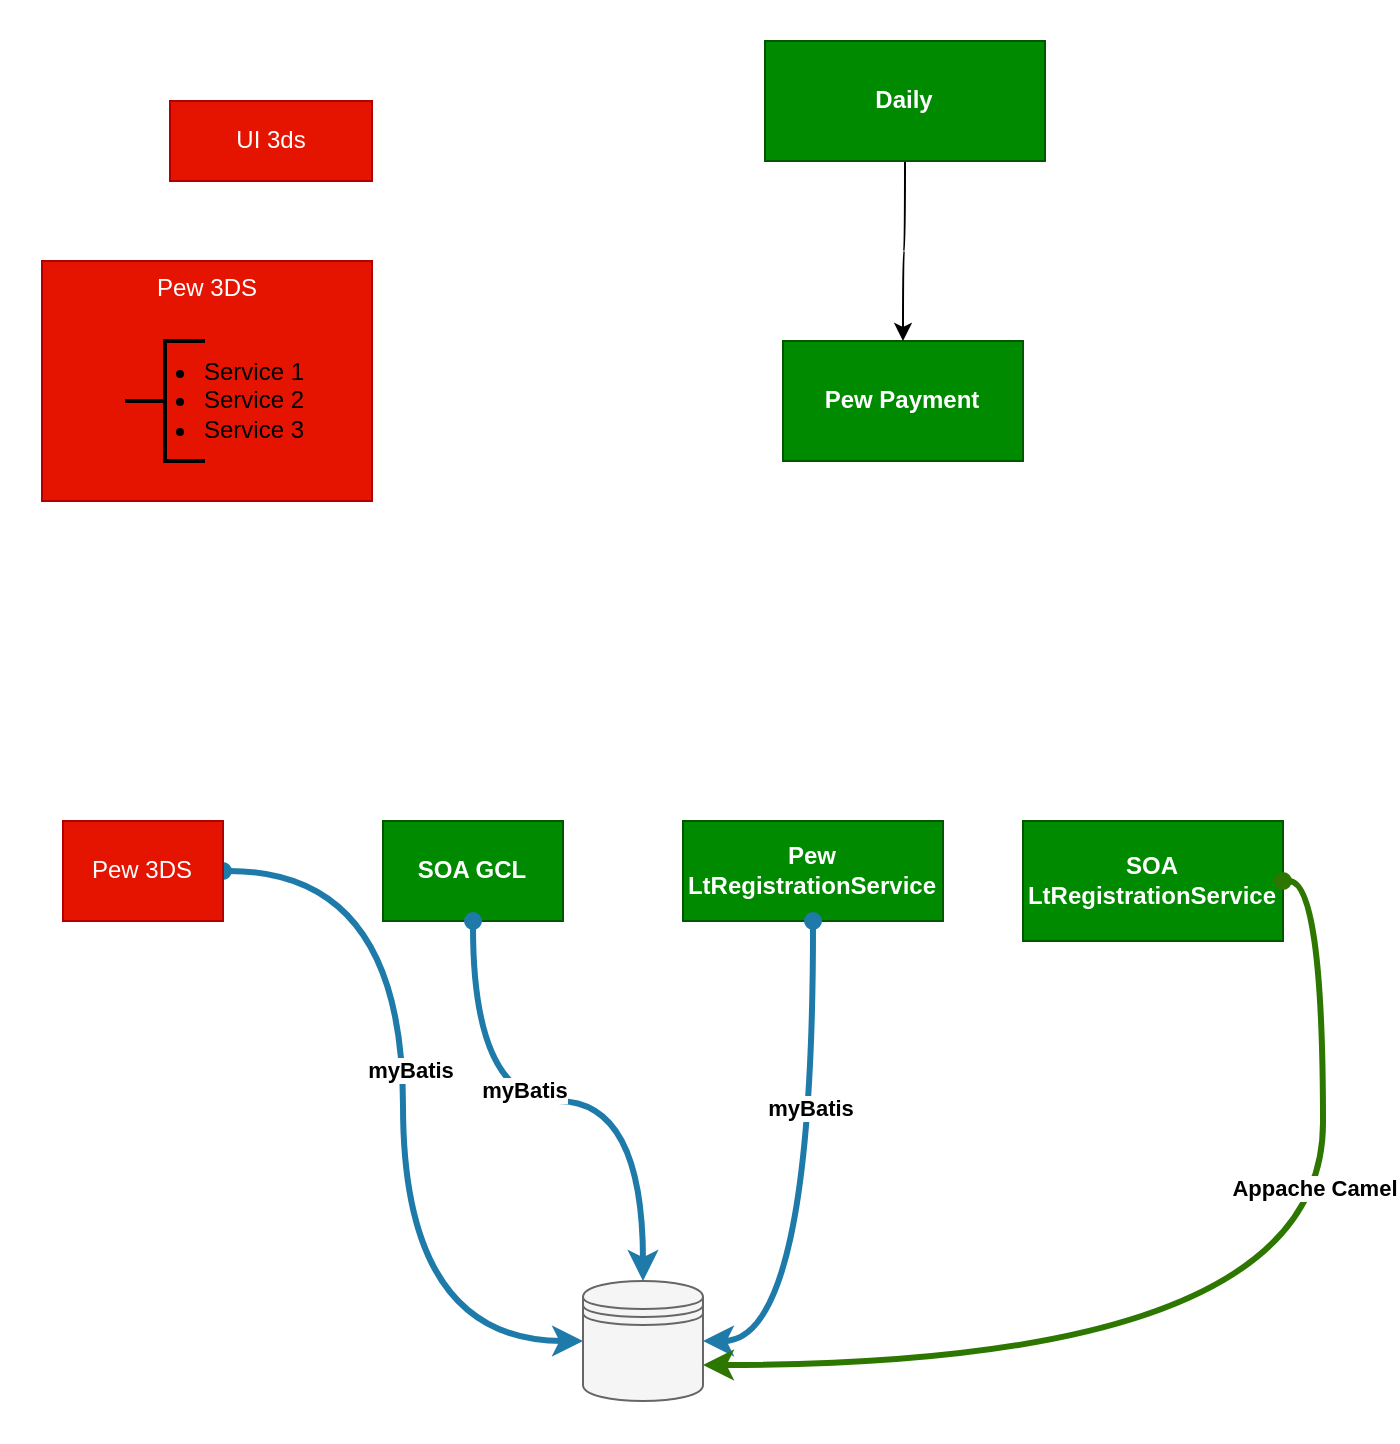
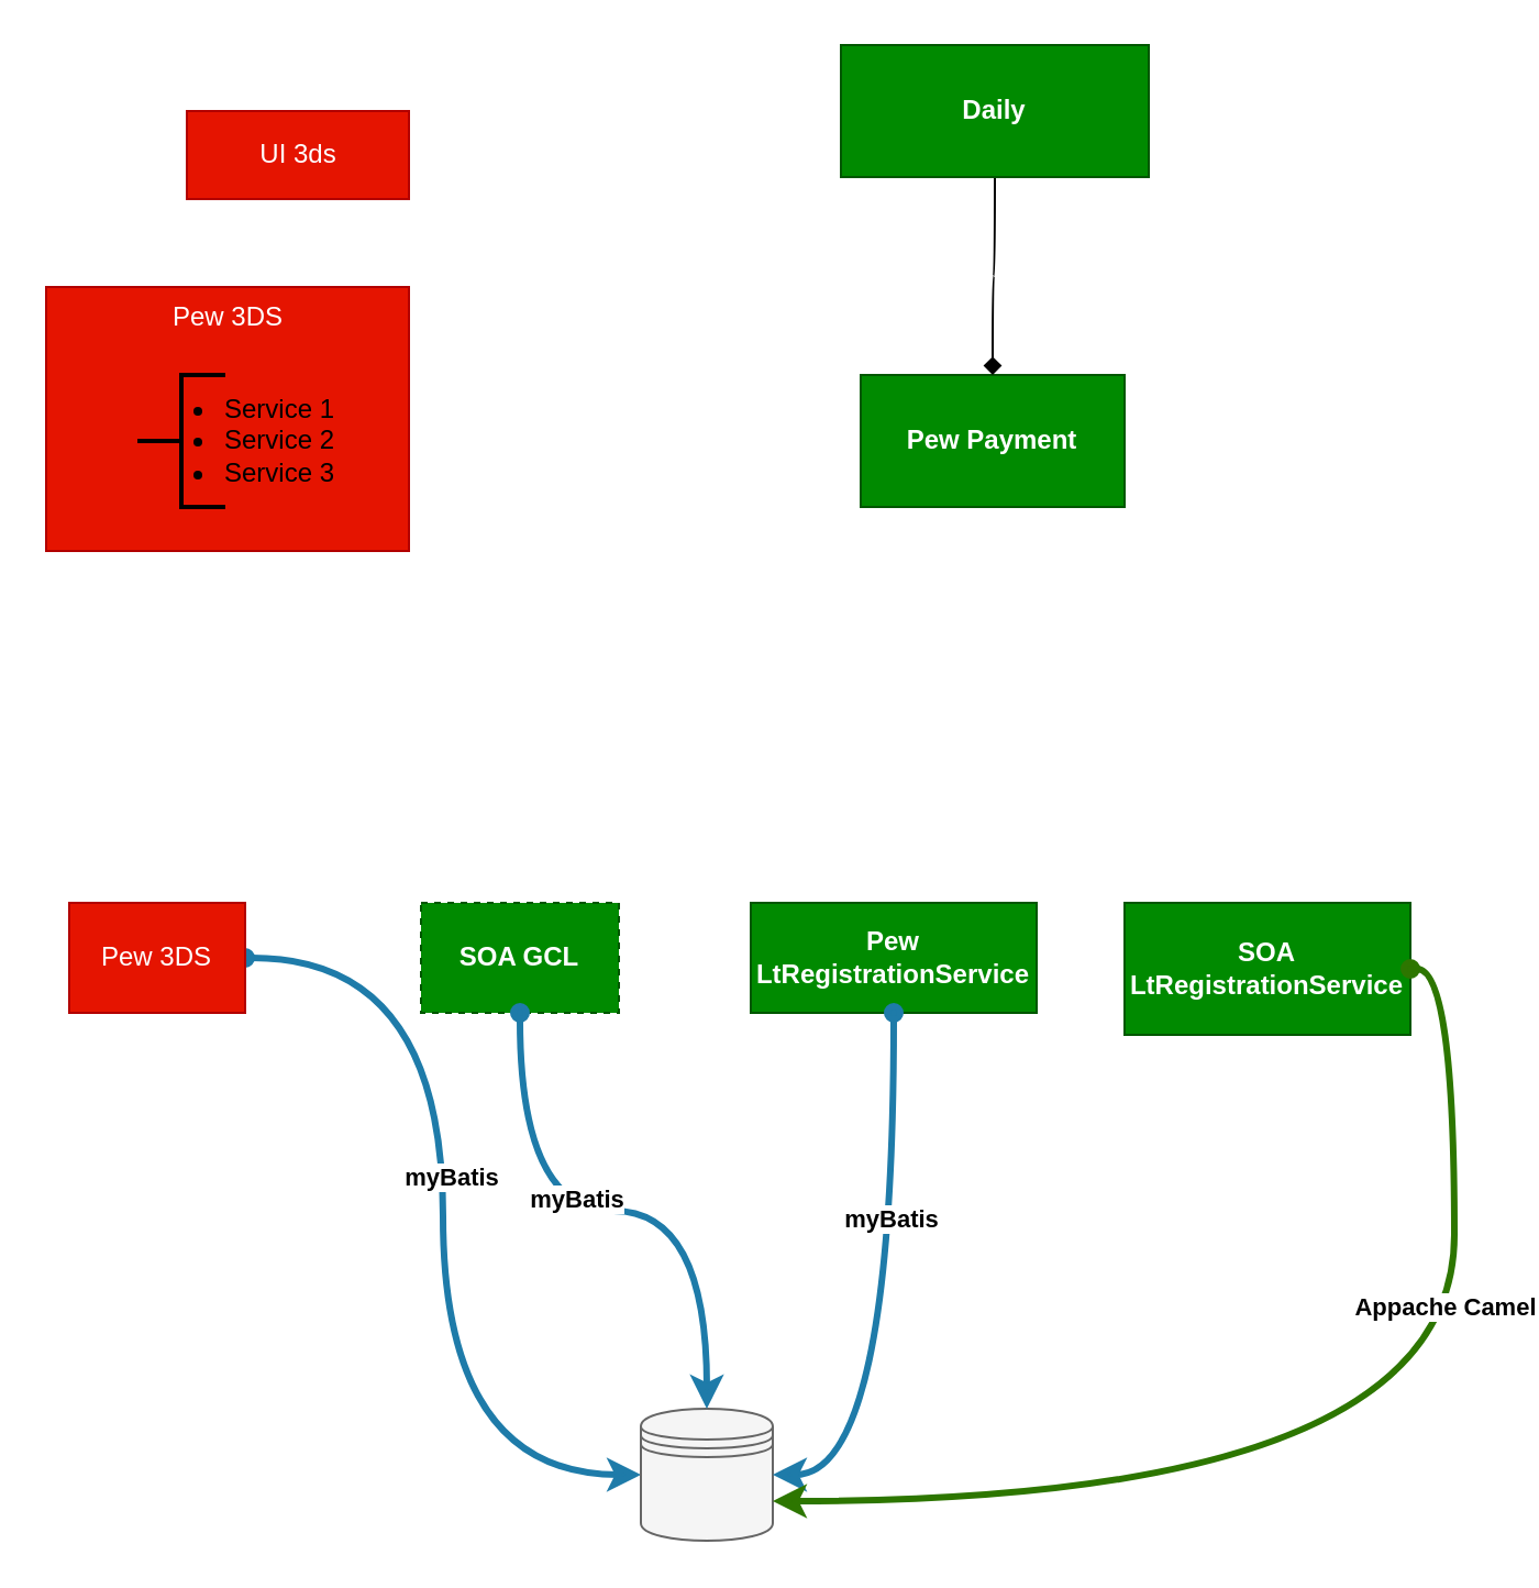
  <mxCell id="0" />
  <mxCell id="1" parent="0" />
  <mxCell id="2" style="edgeStyle=orthogonalEdgeStyle;orthogonalLoop=1;jettySize=auto;html=1;entryX=0;entryY=0.5;entryDx=0;entryDy=0;strokeColor=#1e7ba9;strokeWidth=3;curved=1;startArrow=oval;startFill=1;" edge="1" parent="1" source="3" target="4"><mxGeometry relative="1" as="geometry" /></mxCell>
  <mxCell id="3" value="Pew 3DS" style="rounded=0;whiteSpace=wrap;html=1;fillColor=#e51400;strokeColor=#B20000;fontColor=#ffffff;" vertex="1" parent="1"><mxGeometry x="31" y="410" width="80" height="50" as="geometry" /></mxCell>
  <mxCell id="4" value="" style="shape=datastore;whiteSpace=wrap;html=1;fillColor=#f5f5f5;fontColor=#333333;strokeColor=#666666;" vertex="1" parent="1"><mxGeometry x="291" y="640" width="60" height="60" as="geometry" /></mxCell>
- <mxCell id="5" value="SOA GCL" style="rounded=0;whiteSpace=wrap;html=1;fillColor=#008a00;strokeColor=#005700;fontColor=#ffffff;fontStyle=1" vertex="1" parent="1"><mxGeometry x="191" y="410" width="90" height="50" as="geometry" /></mxCell>
+ <mxCell id="5" value="SOA GCL" style="rounded=0;whiteSpace=wrap;html=1;fillColor=#008a00;strokeColor=#005700;fontColor=#ffffff;fontStyle=1;dashed=1;" vertex="1" parent="1"><mxGeometry x="191" y="410" width="90" height="50" as="geometry" /></mxCell>
  <mxCell id="6" value="Pew LtRegistrationService" style="rounded=0;whiteSpace=wrap;html=1;fillColor=#008a00;strokeColor=#005700;fontColor=#ffffff;fontStyle=1" vertex="1" parent="1"><mxGeometry x="341" y="410" width="130" height="50" as="geometry" /></mxCell>
  <mxCell id="7" value="SOA LtRegistrationService" style="rounded=0;whiteSpace=wrap;html=1;fillColor=#008a00;strokeColor=#005700;fontColor=#ffffff;fontStyle=1" vertex="1" parent="1"><mxGeometry x="511" y="410" width="130" height="60" as="geometry" /></mxCell>
  <mxCell id="8" style="edgeStyle=orthogonalEdgeStyle;orthogonalLoop=1;jettySize=auto;html=1;entryX=0.5;entryY=0;entryDx=0;entryDy=0;strokeColor=#1e7ba9;strokeWidth=3;curved=1;startArrow=oval;startFill=1;exitX=0.5;exitY=1;exitDx=0;exitDy=0;" edge="1" parent="1" source="5" target="4"><mxGeometry relative="1" as="geometry"><mxPoint x="81" y="395" as="sourcePoint" /><mxPoint x="205" y="580" as="targetPoint" /></mxGeometry></mxCell>
  <mxCell id="9" style="edgeStyle=orthogonalEdgeStyle;orthogonalLoop=1;jettySize=auto;html=1;entryX=1;entryY=0.5;entryDx=0;entryDy=0;strokeColor=#1e7ba9;strokeWidth=3;curved=1;startArrow=oval;startFill=1;" edge="1" parent="1" source="6" target="4"><mxGeometry relative="1" as="geometry"><mxPoint x="91" y="405" as="sourcePoint" /><mxPoint x="215" y="590" as="targetPoint" /></mxGeometry></mxCell>
  <mxCell id="10" value="myBatis" style="edgeLabel;html=1;align=center;verticalAlign=middle;resizable=0;points=[];fontStyle=1" vertex="1" connectable="0" parent="9"><mxGeometry x="-0.296" y="-2" relative="1" as="geometry"><mxPoint as="offset" /></mxGeometry></mxCell>
  <mxCell id="11" style="edgeStyle=orthogonalEdgeStyle;orthogonalLoop=1;jettySize=auto;html=1;strokeColor=#2D7600;strokeWidth=3;curved=1;startArrow=oval;startFill=1;exitX=1;exitY=0.5;exitDx=0;exitDy=0;entryX=1;entryY=0.7;entryDx=0;entryDy=0;fillColor=#60a917;" edge="1" parent="1" source="7" target="4"><mxGeometry relative="1" as="geometry"><mxPoint x="91" y="405" as="sourcePoint" /><mxPoint x="201" y="600" as="targetPoint" /></mxGeometry></mxCell>
  <mxCell id="12" value="Appache Camel" style="edgeLabel;html=1;align=center;verticalAlign=middle;resizable=0;points=[];fontStyle=1" vertex="1" connectable="0" parent="11"><mxGeometry x="-0.394" y="-5" relative="1" as="geometry"><mxPoint as="offset" /></mxGeometry></mxCell>
  <mxCell id="13" value="Pew 3DS" style="rounded=0;whiteSpace=wrap;html=1;fillColor=#e51400;fontColor=#ffffff;strokeColor=#B20000;verticalAlign=top;" vertex="1" parent="1"><mxGeometry x="20.5" y="130" width="165" height="120" as="geometry" /></mxCell>
  <mxCell id="14" value="&lt;b&gt;Pew Payment&lt;/b&gt;" style="rounded=0;whiteSpace=wrap;html=1;fillColor=#008a00;fontColor=#ffffff;strokeColor=#005700;" vertex="1" parent="1"><mxGeometry x="391" y="170" width="120" height="60" as="geometry" /></mxCell>
  <mxCell id="15" value="myBatis" style="edgeLabel;html=1;align=center;verticalAlign=middle;resizable=0;points=[];fontStyle=1" vertex="1" connectable="0" parent="1"><mxGeometry x="414" y="563" as="geometry"><mxPoint x="-153" y="-19" as="offset" /></mxGeometry></mxCell>
  <mxCell id="16" value="myBatis" style="edgeLabel;html=1;align=center;verticalAlign=middle;resizable=0;points=[];fontStyle=1" vertex="1" connectable="0" parent="1"><mxGeometry x="424" y="573" as="geometry"><mxPoint x="-220" y="-39" as="offset" /></mxGeometry></mxCell>
  <mxCell id="17" value="&lt;ul&gt;&lt;li&gt;Service 1&lt;/li&gt;&lt;li&gt;Service 2&lt;/li&gt;&lt;li&gt;Service 3&lt;/li&gt;&lt;/ul&gt;" style="strokeWidth=2;html=1;shape=mxgraph.flowchart.annotation_2;align=left;labelPosition=right;pointerEvents=1;spacing=-40;" vertex="1" parent="1"><mxGeometry x="62" y="170" width="40" height="60" as="geometry" /></mxCell>
- <mxCell id="18" style="edgeStyle=orthogonalEdgeStyle;orthogonalLoop=1;jettySize=auto;html=1;curved=1;" edge="1" parent="1" source="19" target="14"><mxGeometry relative="1" as="geometry" /></mxCell>
+ <mxCell id="18" style="edgeStyle=orthogonalEdgeStyle;orthogonalLoop=1;jettySize=auto;html=1;curved=1;endArrow=diamond;" edge="1" parent="1" source="19" target="14"><mxGeometry relative="1" as="geometry" /></mxCell>
  <mxCell id="19" value="&lt;b&gt;Daily&lt;/b&gt;" style="rounded=0;whiteSpace=wrap;html=1;fillColor=#008a00;fontColor=#ffffff;strokeColor=#005700;" vertex="1" parent="1"><mxGeometry x="382" y="20" width="140" height="60" as="geometry" /></mxCell>
  <mxCell id="20" value="UI 3ds" style="rounded=0;whiteSpace=wrap;html=1;fillColor=#e51400;fontColor=#ffffff;strokeColor=#B20000;" vertex="1" parent="1"><mxGeometry x="84.5" y="50" width="101" height="40" as="geometry" /></mxCell>
